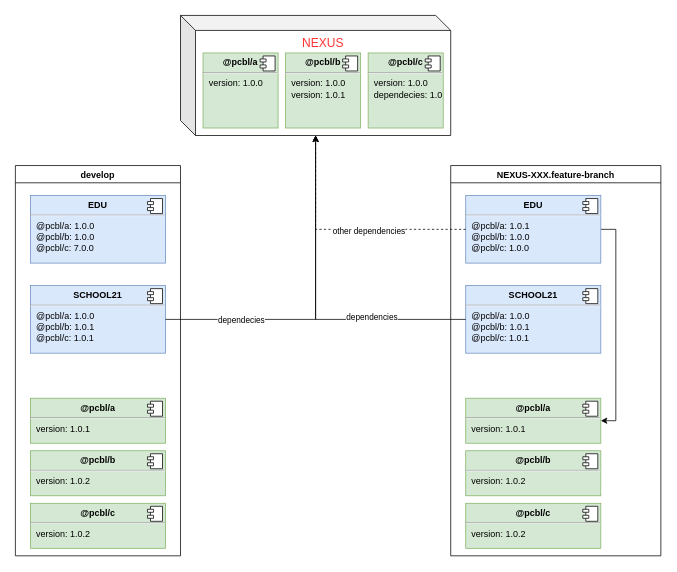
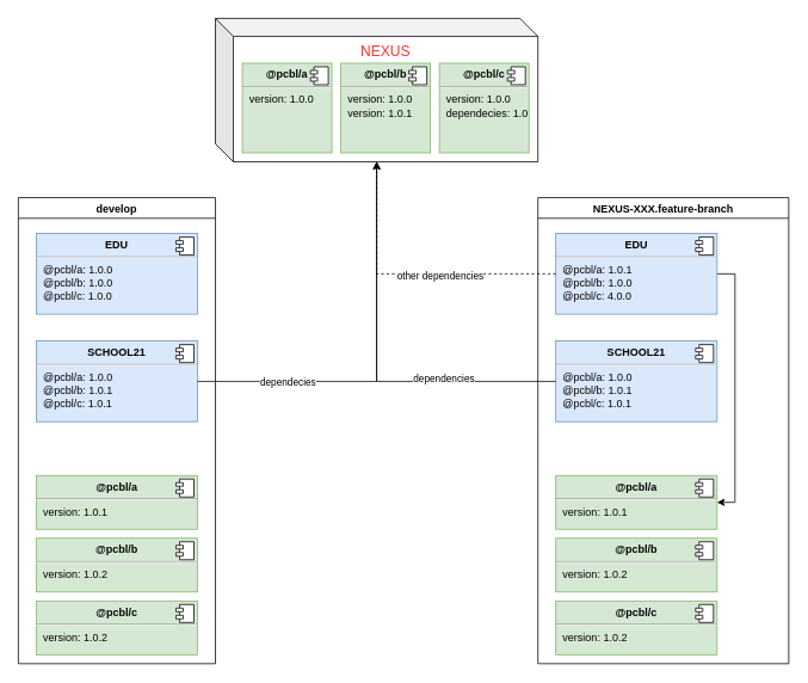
  <mxCell id="0" />
  <mxCell id="1" parent="0" />
  <mxCell id="2" value="&lt;font style=&quot;font-size: 16px&quot; color=&quot;#ff3333&quot;&gt;NEXUS&lt;/font&gt;" style="shape=cube;whiteSpace=wrap;html=1;boundedLbl=1;backgroundOutline=1;darkOpacity=0.05;darkOpacity2=0.1;align=center;verticalAlign=top;" vertex="1" parent="1"><mxGeometry x="240" y="20" width="360" height="160" as="geometry" /></mxCell>
  <mxCell id="3" value="&lt;p style=&quot;margin: 0px ; margin-top: 6px ; text-align: center&quot;&gt;&lt;b&gt;@pcbl/c&lt;/b&gt;&lt;/p&gt;&lt;hr&gt;&lt;p style=&quot;margin: 0px ; margin-left: 8px&quot;&gt;version: 1.0.0&lt;/p&gt;&lt;p style=&quot;margin: 0px ; margin-left: 8px&quot;&gt;dependecies: 1.0.1&lt;br&gt;&lt;/p&gt;" style="align=left;overflow=fill;html=1;dropTarget=0;fillColor=#d5e8d4;strokeColor=#82b366;" vertex="1" parent="1"><mxGeometry x="490" y="70" width="100" height="100" as="geometry" /></mxCell>
  <mxCell id="4" value="" style="shape=component;jettyWidth=8;jettyHeight=4;" vertex="1" parent="3"><mxGeometry x="1" width="20" height="20" relative="1" as="geometry"><mxPoint x="-24" y="4" as="offset" /></mxGeometry></mxCell>
  <mxCell id="5" value="&lt;p style=&quot;margin: 0px ; margin-top: 6px ; text-align: center&quot;&gt;&lt;b&gt;@pcbl/b&lt;/b&gt;&lt;/p&gt;&lt;hr&gt;&lt;p style=&quot;margin: 0px ; margin-left: 8px&quot;&gt;version: 1.0.0&lt;/p&gt;&lt;p style=&quot;margin: 0px ; margin-left: 8px&quot;&gt;version: 1.0.1&lt;br&gt;&lt;/p&gt;" style="align=left;overflow=fill;html=1;dropTarget=0;fillColor=#d5e8d4;strokeColor=#82b366;" vertex="1" parent="1"><mxGeometry x="380" y="70" width="100" height="100" as="geometry" /></mxCell>
  <mxCell id="6" value="" style="shape=component;jettyWidth=8;jettyHeight=4;" vertex="1" parent="5"><mxGeometry x="1" width="20" height="20" relative="1" as="geometry"><mxPoint x="-24" y="4" as="offset" /></mxGeometry></mxCell>
  <mxCell id="7" value="&lt;p style=&quot;margin: 0px ; margin-top: 6px ; text-align: center&quot;&gt;&lt;b&gt;@pcbl/a&lt;/b&gt;&lt;/p&gt;&lt;hr&gt;&lt;p style=&quot;margin: 0px ; margin-left: 8px&quot;&gt;version: 1.0.0&lt;br&gt;&lt;br&gt;&lt;/p&gt;" style="align=left;overflow=fill;html=1;dropTarget=0;fillColor=#d5e8d4;strokeColor=#82b366;" vertex="1" parent="1"><mxGeometry x="270" y="70" width="100" height="100" as="geometry" /></mxCell>
  <mxCell id="8" value="" style="shape=component;jettyWidth=8;jettyHeight=4;" vertex="1" parent="7"><mxGeometry x="1" width="20" height="20" relative="1" as="geometry"><mxPoint x="-24" y="4" as="offset" /></mxGeometry></mxCell>
  <mxCell id="9" value="develop" style="swimlane;" vertex="1" parent="1"><mxGeometry x="20" y="220" width="220" height="520" as="geometry" /></mxCell>
- <mxCell id="10" value="&lt;p style=&quot;margin: 0px ; margin-top: 6px ; text-align: center&quot;&gt;&lt;b&gt;EDU&lt;/b&gt;&lt;/p&gt;&lt;hr&gt;&lt;p style=&quot;margin: 0px ; margin-left: 8px&quot;&gt;@pcbl/a: 1.0.0&lt;/p&gt;&lt;p style=&quot;margin: 0px ; margin-left: 8px&quot;&gt;@pcbl/b: 1.0.0&lt;br&gt;@pcbl/c: 7.0.0&lt;/p&gt;" style="align=left;overflow=fill;html=1;dropTarget=0;fillColor=#dae8fc;strokeColor=#6c8ebf;" vertex="1" parent="9"><mxGeometry x="20" y="40" width="180" height="90" as="geometry" /></mxCell>
+ <mxCell id="10" value="&lt;p style=&quot;margin: 0px ; margin-top: 6px ; text-align: center&quot;&gt;&lt;b&gt;EDU&lt;/b&gt;&lt;/p&gt;&lt;hr&gt;&lt;p style=&quot;margin: 0px ; margin-left: 8px&quot;&gt;@pcbl/a: 1.0.0&lt;/p&gt;&lt;p style=&quot;margin: 0px ; margin-left: 8px&quot;&gt;@pcbl/b: 1.0.0&lt;br&gt;@pcbl/c: 1.0.0&lt;/p&gt;" style="align=left;overflow=fill;html=1;dropTarget=0;fillColor=#dae8fc;strokeColor=#6c8ebf;" vertex="1" parent="9"><mxGeometry x="20" y="40" width="180" height="90" as="geometry" /></mxCell>
  <mxCell id="11" value="" style="shape=component;jettyWidth=8;jettyHeight=4;" vertex="1" parent="10"><mxGeometry x="1" width="20" height="20" relative="1" as="geometry"><mxPoint x="-24" y="4" as="offset" /></mxGeometry></mxCell>
  <mxCell id="12" value="&lt;p style=&quot;margin: 0px ; margin-top: 6px ; text-align: center&quot;&gt;&lt;b&gt;SCHOOL21&lt;/b&gt;&lt;/p&gt;&lt;hr&gt;&lt;p style=&quot;margin: 0px ; margin-left: 8px&quot;&gt;@pcbl/a: 1.0.0&lt;/p&gt;&lt;p style=&quot;margin: 0px ; margin-left: 8px&quot;&gt;@pcbl/b: 1.0.1&lt;br&gt;@pcbl/c: 1.0.1&lt;/p&gt;" style="align=left;overflow=fill;html=1;dropTarget=0;fillColor=#dae8fc;strokeColor=#6c8ebf;" vertex="1" parent="9"><mxGeometry x="20" y="160" width="180" height="90" as="geometry" /></mxCell>
  <mxCell id="13" value="" style="shape=component;jettyWidth=8;jettyHeight=4;" vertex="1" parent="12"><mxGeometry x="1" width="20" height="20" relative="1" as="geometry"><mxPoint x="-24" y="4" as="offset" /></mxGeometry></mxCell>
  <mxCell id="14" value="&lt;p style=&quot;margin: 0px ; margin-top: 6px ; text-align: center&quot;&gt;&lt;b&gt;@pcbl/a&lt;/b&gt;&lt;/p&gt;&lt;hr&gt;&lt;p style=&quot;margin: 0px ; margin-left: 8px&quot;&gt;version: 1.0.1&lt;/p&gt;" style="align=left;overflow=fill;html=1;dropTarget=0;fillColor=#d5e8d4;strokeColor=#82b366;" vertex="1" parent="9"><mxGeometry x="20" y="310" width="180" height="60" as="geometry" /></mxCell>
  <mxCell id="15" value="" style="shape=component;jettyWidth=8;jettyHeight=4;" vertex="1" parent="14"><mxGeometry x="1" width="20" height="20" relative="1" as="geometry"><mxPoint x="-24" y="4" as="offset" /></mxGeometry></mxCell>
  <mxCell id="16" value="&lt;p style=&quot;margin: 0px ; margin-top: 6px ; text-align: center&quot;&gt;&lt;b&gt;@pcbl/b&lt;/b&gt;&lt;/p&gt;&lt;hr&gt;&lt;p style=&quot;margin: 0px ; margin-left: 8px&quot;&gt;version: 1.0.2&lt;/p&gt;" style="align=left;overflow=fill;html=1;dropTarget=0;fillColor=#d5e8d4;strokeColor=#82b366;" vertex="1" parent="9"><mxGeometry x="20" y="380" width="180" height="60" as="geometry" /></mxCell>
  <mxCell id="17" value="" style="shape=component;jettyWidth=8;jettyHeight=4;" vertex="1" parent="16"><mxGeometry x="1" width="20" height="20" relative="1" as="geometry"><mxPoint x="-24" y="4" as="offset" /></mxGeometry></mxCell>
  <mxCell id="18" value="&lt;p style=&quot;margin: 0px ; margin-top: 6px ; text-align: center&quot;&gt;&lt;b&gt;@pcbl/c&lt;/b&gt;&lt;/p&gt;&lt;hr&gt;&lt;p style=&quot;margin: 0px ; margin-left: 8px&quot;&gt;version: 1.0.2&lt;/p&gt;" style="align=left;overflow=fill;html=1;dropTarget=0;fillColor=#d5e8d4;strokeColor=#82b366;" vertex="1" parent="9"><mxGeometry x="20" y="450" width="180" height="60" as="geometry" /></mxCell>
  <mxCell id="19" value="" style="shape=component;jettyWidth=8;jettyHeight=4;" vertex="1" parent="18"><mxGeometry x="1" width="20" height="20" relative="1" as="geometry"><mxPoint x="-24" y="4" as="offset" /></mxGeometry></mxCell>
  <mxCell id="20" value="NEXUS-XXX.feature-branch" style="swimlane;startSize=23;" vertex="1" parent="1"><mxGeometry x="600" y="220" width="280" height="520" as="geometry" /></mxCell>
  <mxCell id="21" style="edgeStyle=orthogonalEdgeStyle;rounded=0;orthogonalLoop=1;jettySize=auto;html=1;exitX=1;exitY=0.5;exitDx=0;exitDy=0;entryX=1;entryY=0.5;entryDx=0;entryDy=0;" edge="1" parent="20" source="22" target="26"><mxGeometry relative="1" as="geometry" /></mxCell>
- <mxCell id="22" value="&lt;p style=&quot;margin: 0px ; margin-top: 6px ; text-align: center&quot;&gt;&lt;b&gt;EDU&lt;/b&gt;&lt;/p&gt;&lt;hr&gt;&lt;p style=&quot;margin: 0px ; margin-left: 8px&quot;&gt;@pcbl/a: 1.0.1&lt;/p&gt;&lt;p style=&quot;margin: 0px ; margin-left: 8px&quot;&gt;@pcbl/b: 1.0.0&lt;br&gt;@pcbl/c: 1.0.0&lt;/p&gt;" style="align=left;overflow=fill;html=1;dropTarget=0;fillColor=#dae8fc;strokeColor=#6c8ebf;" vertex="1" parent="20"><mxGeometry x="20" y="40" width="180" height="90" as="geometry" /></mxCell>
+ <mxCell id="22" value="&lt;p style=&quot;margin: 0px ; margin-top: 6px ; text-align: center&quot;&gt;&lt;b&gt;EDU&lt;/b&gt;&lt;/p&gt;&lt;hr&gt;&lt;p style=&quot;margin: 0px ; margin-left: 8px&quot;&gt;@pcbl/a: 1.0.1&lt;/p&gt;&lt;p style=&quot;margin: 0px ; margin-left: 8px&quot;&gt;@pcbl/b: 1.0.0&lt;br&gt;@pcbl/c: 4.0.0&lt;/p&gt;" style="align=left;overflow=fill;html=1;dropTarget=0;fillColor=#dae8fc;strokeColor=#6c8ebf;" vertex="1" parent="20"><mxGeometry x="20" y="40" width="180" height="90" as="geometry" /></mxCell>
  <mxCell id="23" value="" style="shape=component;jettyWidth=8;jettyHeight=4;" vertex="1" parent="22"><mxGeometry x="1" width="20" height="20" relative="1" as="geometry"><mxPoint x="-24" y="4" as="offset" /></mxGeometry></mxCell>
  <mxCell id="24" value="&lt;p style=&quot;margin: 0px ; margin-top: 6px ; text-align: center&quot;&gt;&lt;b&gt;SCHOOL21&lt;/b&gt;&lt;/p&gt;&lt;hr&gt;&lt;p style=&quot;margin: 0px ; margin-left: 8px&quot;&gt;@pcbl/a: 1.0.0&lt;/p&gt;&lt;p style=&quot;margin: 0px ; margin-left: 8px&quot;&gt;@pcbl/b: 1.0.1&lt;br&gt;@pcbl/c: 1.0.1&lt;/p&gt;" style="align=left;overflow=fill;html=1;dropTarget=0;fillColor=#dae8fc;strokeColor=#6c8ebf;" vertex="1" parent="20"><mxGeometry x="20" y="160" width="180" height="90" as="geometry" /></mxCell>
  <mxCell id="25" value="" style="shape=component;jettyWidth=8;jettyHeight=4;" vertex="1" parent="24"><mxGeometry x="1" width="20" height="20" relative="1" as="geometry"><mxPoint x="-24" y="4" as="offset" /></mxGeometry></mxCell>
  <mxCell id="26" value="&lt;p style=&quot;margin: 0px ; margin-top: 6px ; text-align: center&quot;&gt;&lt;b&gt;@pcbl/a&lt;/b&gt;&lt;/p&gt;&lt;hr&gt;&lt;p style=&quot;margin: 0px ; margin-left: 8px&quot;&gt;version: 1.0.1&lt;/p&gt;" style="align=left;overflow=fill;html=1;dropTarget=0;fillColor=#d5e8d4;strokeColor=#82b366;" vertex="1" parent="20"><mxGeometry x="20" y="310" width="180" height="60" as="geometry" /></mxCell>
  <mxCell id="27" value="" style="shape=component;jettyWidth=8;jettyHeight=4;" vertex="1" parent="26"><mxGeometry x="1" width="20" height="20" relative="1" as="geometry"><mxPoint x="-24" y="4" as="offset" /></mxGeometry></mxCell>
  <mxCell id="28" value="&lt;p style=&quot;margin: 0px ; margin-top: 6px ; text-align: center&quot;&gt;&lt;b&gt;@pcbl/b&lt;/b&gt;&lt;/p&gt;&lt;hr&gt;&lt;p style=&quot;margin: 0px ; margin-left: 8px&quot;&gt;version: 1.0.2&lt;/p&gt;" style="align=left;overflow=fill;html=1;dropTarget=0;fillColor=#d5e8d4;strokeColor=#82b366;" vertex="1" parent="20"><mxGeometry x="20" y="380" width="180" height="60" as="geometry" /></mxCell>
  <mxCell id="29" value="" style="shape=component;jettyWidth=8;jettyHeight=4;" vertex="1" parent="28"><mxGeometry x="1" width="20" height="20" relative="1" as="geometry"><mxPoint x="-24" y="4" as="offset" /></mxGeometry></mxCell>
  <mxCell id="30" value="&lt;p style=&quot;margin: 0px ; margin-top: 6px ; text-align: center&quot;&gt;&lt;b&gt;@pcbl/c&lt;/b&gt;&lt;/p&gt;&lt;hr&gt;&lt;p style=&quot;margin: 0px ; margin-left: 8px&quot;&gt;version: 1.0.2&lt;/p&gt;" style="align=left;overflow=fill;html=1;dropTarget=0;fillColor=#d5e8d4;strokeColor=#82b366;" vertex="1" parent="20"><mxGeometry x="20" y="450" width="180" height="60" as="geometry" /></mxCell>
  <mxCell id="31" value="" style="shape=component;jettyWidth=8;jettyHeight=4;" vertex="1" parent="30"><mxGeometry x="1" width="20" height="20" relative="1" as="geometry"><mxPoint x="-24" y="4" as="offset" /></mxGeometry></mxCell>
  <mxCell id="32" style="edgeStyle=orthogonalEdgeStyle;rounded=0;orthogonalLoop=1;jettySize=auto;html=1;exitX=0;exitY=0.5;exitDx=0;exitDy=0;dashed=1;" edge="1" parent="1" source="22" target="2"><mxGeometry relative="1" as="geometry" /></mxCell>
  <mxCell id="33" value="other dependencies" style="edgeLabel;html=1;align=center;verticalAlign=middle;resizable=0;points=[];" vertex="1" connectable="0" parent="32"><mxGeometry x="-0.2" y="2" relative="1" as="geometry"><mxPoint as="offset" /></mxGeometry></mxCell>
  <mxCell id="34" style="edgeStyle=orthogonalEdgeStyle;rounded=0;orthogonalLoop=1;jettySize=auto;html=1;exitX=0;exitY=0.5;exitDx=0;exitDy=0;" edge="1" parent="1" source="24" target="2"><mxGeometry relative="1" as="geometry" /></mxCell>
  <mxCell id="35" value="dependencies" style="edgeLabel;html=1;align=center;verticalAlign=middle;resizable=0;points=[];" vertex="1" connectable="0" parent="34"><mxGeometry x="-0.434" y="-4" relative="1" as="geometry"><mxPoint as="offset" /></mxGeometry></mxCell>
  <mxCell id="36" style="edgeStyle=orthogonalEdgeStyle;rounded=0;orthogonalLoop=1;jettySize=auto;html=1;exitX=1;exitY=0.5;exitDx=0;exitDy=0;" edge="1" parent="1" source="12" target="2"><mxGeometry relative="1" as="geometry" /></mxCell>
  <mxCell id="37" value="dependecies" style="edgeLabel;html=1;align=center;verticalAlign=middle;resizable=0;points=[];" vertex="1" connectable="0" parent="36"><mxGeometry x="-0.672" y="-1" relative="1" as="geometry"><mxPoint x="27" y="-1" as="offset" /></mxGeometry></mxCell>
